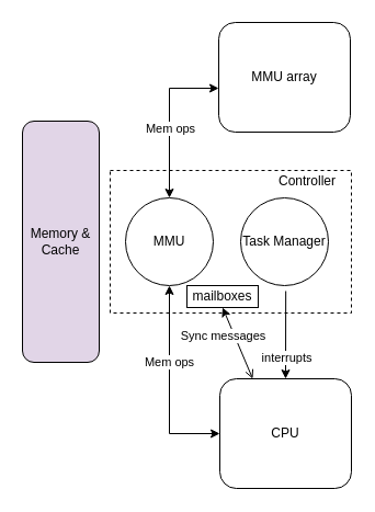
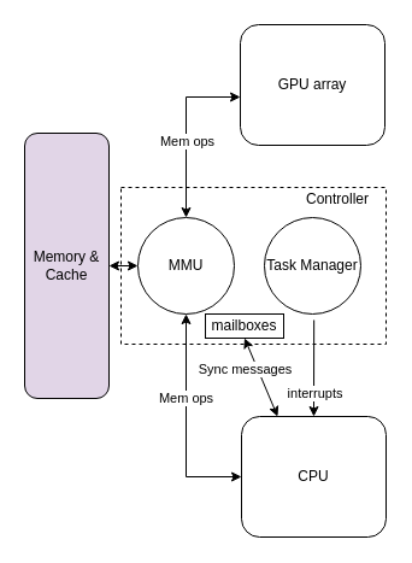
  <mxCell id="0" />
  <mxCell id="1" parent="0" />
- <mxCell id="2" value="MMU array" style="rounded=1;whiteSpace=wrap;html=1;" parent="1" vertex="1"><mxGeometry x="199" y="20" width="120" height="100" as="geometry" /></mxCell>
+ <mxCell id="2" value="GPU array" style="rounded=1;whiteSpace=wrap;html=1;" parent="1" vertex="1"><mxGeometry x="199" y="20" width="120" height="100" as="geometry" /></mxCell>
  <mxCell id="3" value="Memory &amp;amp;&lt;br&gt;Cache" style="rounded=1;whiteSpace=wrap;html=1;fillColor=#e1d5e7;" parent="1" vertex="1"><mxGeometry x="20" y="110" width="70" height="220" as="geometry" /></mxCell>
- <mxCell id="4" style="rounded=0;orthogonalLoop=1;jettySize=auto;html=1;exitX=0.5;exitY=1;exitDx=0;exitDy=0;entryX=0.25;entryY=0;entryDx=0;entryDy=0;startArrow=classic;startFill=1;endArrow=open;" parent="1" source="18" target="9" edge="1"><mxGeometry relative="1" as="geometry" /></mxCell>
+ <mxCell id="4" style="rounded=0;orthogonalLoop=1;jettySize=auto;html=1;exitX=0.5;exitY=1;exitDx=0;exitDy=0;entryX=0.25;entryY=0;entryDx=0;entryDy=0;startArrow=classic;startFill=1;" parent="1" source="18" target="9" edge="1"><mxGeometry relative="1" as="geometry" /></mxCell>
  <mxCell id="5" value="Sync messages" style="edgeLabel;html=1;align=center;verticalAlign=middle;resizable=0;points=[];" parent="4" vertex="1" connectable="0"><mxGeometry x="0.436" y="-1" relative="1" as="geometry"><mxPoint x="-19" y="-22" as="offset" /></mxGeometry></mxCell>
  <mxCell id="6" value="Task Manager" style="ellipse;whiteSpace=wrap;html=1;aspect=fixed;" parent="1" vertex="1"><mxGeometry x="219" y="180" width="80" height="80" as="geometry" /></mxCell>
  <mxCell id="7" style="edgeStyle=none;rounded=0;orthogonalLoop=1;jettySize=auto;html=1;exitX=0.5;exitY=0;exitDx=0;exitDy=0;entryX=0.728;entryY=0.846;entryDx=0;entryDy=0;entryPerimeter=0;startArrow=classic;startFill=1;endArrow=none;endFill=0;" parent="1" source="9" target="16" edge="1"><mxGeometry relative="1" as="geometry" /></mxCell>
  <mxCell id="8" value="interrupts" style="edgeLabel;html=1;align=center;verticalAlign=middle;resizable=0;points=[];" parent="7" vertex="1" connectable="0"><mxGeometry x="-0.504" relative="1" as="geometry"><mxPoint as="offset" /></mxGeometry></mxCell>
  <mxCell id="9" value="CPU" style="rounded=1;whiteSpace=wrap;html=1;" parent="1" vertex="1"><mxGeometry x="200" y="345" width="120" height="100" as="geometry" /></mxCell>
+ <mxCell id="10" style="edgeStyle=none;rounded=0;orthogonalLoop=1;jettySize=auto;html=1;exitX=0;exitY=0.5;exitDx=0;exitDy=0;entryX=1;entryY=0.5;entryDx=0;entryDy=0;startArrow=classic;startFill=1;" parent="1" source="15" target="3" edge="1"><mxGeometry relative="1" as="geometry" /></mxCell>
  <mxCell id="11" style="edgeStyle=orthogonalEdgeStyle;rounded=0;orthogonalLoop=1;jettySize=auto;html=1;exitX=0.5;exitY=0;exitDx=0;exitDy=0;entryX=0;entryY=0.6;entryDx=0;entryDy=0;entryPerimeter=0;startArrow=classic;startFill=1;" parent="1" source="15" target="2" edge="1"><mxGeometry relative="1" as="geometry" /></mxCell>
  <mxCell id="12" value="Mem ops" style="edgeLabel;html=1;align=center;verticalAlign=middle;resizable=0;points=[];" parent="11" vertex="1" connectable="0"><mxGeometry x="-0.114" relative="1" as="geometry"><mxPoint as="offset" /></mxGeometry></mxCell>
  <mxCell id="13" style="edgeStyle=orthogonalEdgeStyle;rounded=0;orthogonalLoop=1;jettySize=auto;html=1;exitX=0.5;exitY=1;exitDx=0;exitDy=0;entryX=0;entryY=0.5;entryDx=0;entryDy=0;startArrow=classic;startFill=1;" parent="1" source="15" target="9" edge="1"><mxGeometry relative="1" as="geometry" /></mxCell>
  <mxCell id="14" value="Mem ops" style="edgeLabel;html=1;align=center;verticalAlign=middle;resizable=0;points=[];" parent="13" vertex="1" connectable="0"><mxGeometry x="-0.243" y="-1" relative="1" as="geometry"><mxPoint as="offset" /></mxGeometry></mxCell>
  <mxCell id="15" value="MMU" style="ellipse;whiteSpace=wrap;html=1;aspect=fixed;" parent="1" vertex="1"><mxGeometry x="114" y="180" width="80" height="80" as="geometry" /></mxCell>
  <mxCell id="16" value="" style="rounded=0;whiteSpace=wrap;html=1;fillColor=none;dashed=1;" parent="1" vertex="1"><mxGeometry x="100" y="155" width="220" height="130" as="geometry" /></mxCell>
  <mxCell id="17" value="Controller" style="text;html=1;strokeColor=none;fillColor=none;align=center;verticalAlign=middle;whiteSpace=wrap;rounded=0;dashed=1;" parent="1" vertex="1"><mxGeometry x="250" y="150" width="60" height="30" as="geometry" /></mxCell>
  <mxCell id="18" value="mailboxes" style="rounded=0;whiteSpace=wrap;html=1;" parent="1" vertex="1"><mxGeometry x="170" y="260" width="65" height="20" as="geometry" /></mxCell>
